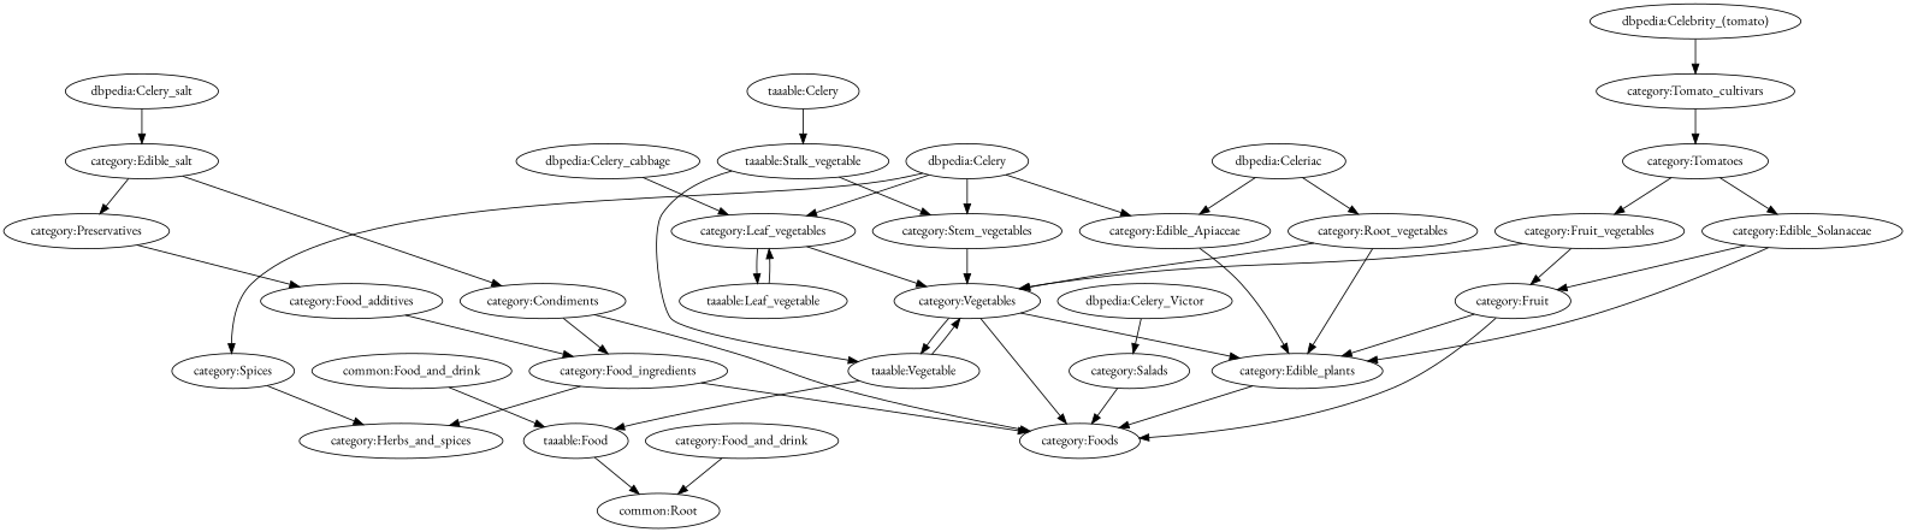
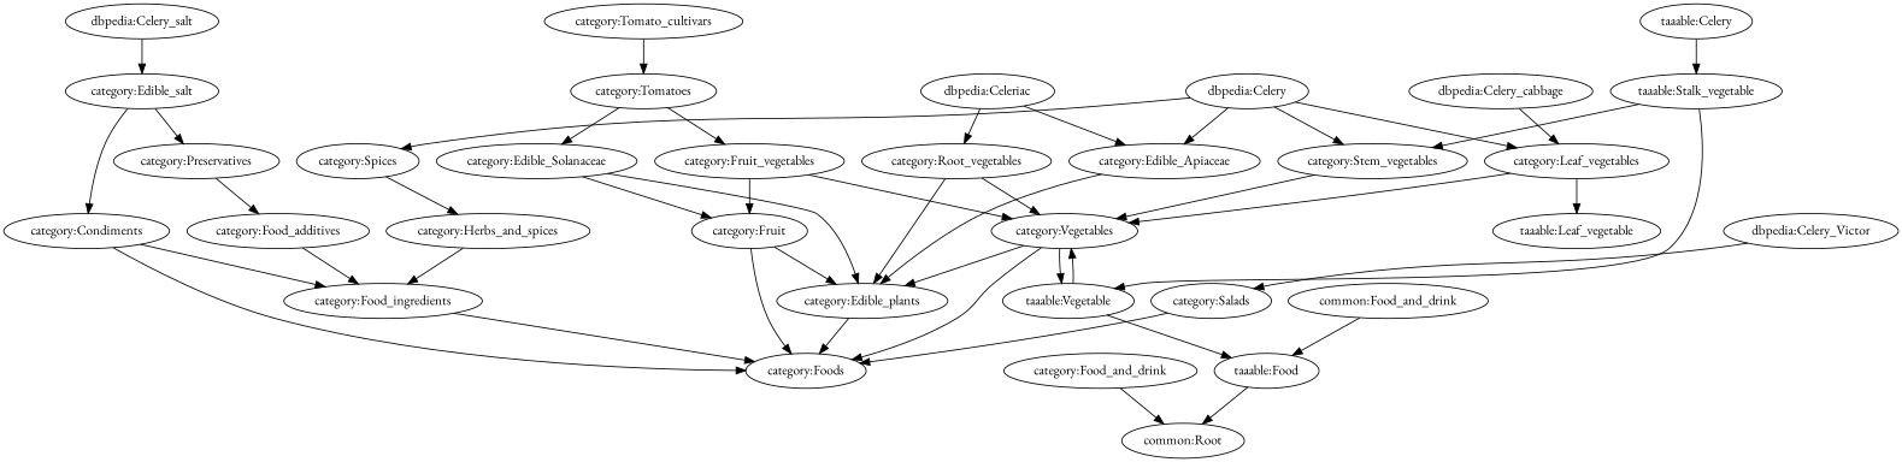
  digraph {
    fontname="EB Garamond"
    node [fontname="EB Garamond"]
    edge [fontname="EB Garamond"]
    "dbpedia:Celeriac"
    "category:Edible_Apiaceae"
    "category:Root_vegetables"
    "category:Edible_plants"
    "category:Vegetables"
    "category:Foods"
    "taaable:Vegetable"
    "category:Edible_salt"
    "category:Preservatives"
    "category:Condiments"
    "category:Food_additives"
    "category:Food_ingredients"
    "category:Tomatoes"
    "category:Edible_Solanaceae"
    "category:Fruit_vegetables"
    "category:Fruit"
    "dbpedia:Celery_Victor"
    "category:Salads"
    "taaable:Food"
    "common:Root"
    "common:Food_and_drink"
    "dbpedia:Celery_cabbage"
    "category:Leaf_vegetables"
    "taaable:Leaf_vegetable"
    "category:Tomato_cultivars"
    "dbpedia:Celery_salt"
    "category:Food_and_drink"
    "dbpedia:Celery"
    "category:Stem_vegetables"
    "category:Spices"
    "category:Herbs_and_spices"
    "taaable:Stalk_vegetable"
-   "dbpedia:Celebrity_(tomato)"
    "taaable:Celery"
    "dbpedia:Celeriac" -> "category:Edible_Apiaceae"
    "dbpedia:Celeriac" -> "category:Root_vegetables"
    "category:Edible_Apiaceae" -> "category:Edible_plants"
    "category:Root_vegetables" -> "category:Edible_plants"
    "category:Root_vegetables" -> "category:Vegetables"
    "category:Edible_plants" -> "category:Foods"
    "category:Vegetables" -> "category:Edible_plants"
    "category:Vegetables" -> "category:Foods"
    "category:Vegetables" -> "taaable:Vegetable"
    "taaable:Vegetable" -> "category:Vegetables"
    "taaable:Vegetable" -> "taaable:Food"
    "category:Edible_salt" -> "category:Preservatives"
    "category:Edible_salt" -> "category:Condiments"
    "category:Preservatives" -> "category:Food_additives"
    "category:Condiments" -> "category:Foods"
    "category:Condiments" -> "category:Food_ingredients"
    "category:Food_additives" -> "category:Food_ingredients"
    "category:Food_ingredients" -> "category:Foods"
    "category:Tomatoes" -> "category:Edible_Solanaceae"
    "category:Tomatoes" -> "category:Fruit_vegetables"
    "category:Edible_Solanaceae" -> "category:Edible_plants"
    "category:Edible_Solanaceae" -> "category:Fruit"
    "category:Fruit_vegetables" -> "category:Vegetables"
    "category:Fruit_vegetables" -> "category:Fruit"
    "category:Fruit" -> "category:Edible_plants"
    "category:Fruit" -> "category:Foods"
    "dbpedia:Celery_Victor" -> "category:Salads"
    "category:Salads" -> "category:Foods"
    "taaable:Food" -> "common:Root"
    "common:Food_and_drink" -> "taaable:Food"
    "dbpedia:Celery_cabbage" -> "category:Leaf_vegetables"
    "category:Leaf_vegetables" -> "category:Vegetables"
    "category:Leaf_vegetables" -> "taaable:Leaf_vegetable"
-   "taaable:Leaf_vegetable" -> "category:Leaf_vegetables"
    "category:Tomato_cultivars" -> "category:Tomatoes"
    "dbpedia:Celery_salt" -> "category:Edible_salt"
    "category:Food_and_drink" -> "common:Root"
    "dbpedia:Celery" -> "category:Edible_Apiaceae"
    "dbpedia:Celery" -> "category:Leaf_vegetables"
    "dbpedia:Celery" -> "category:Stem_vegetables"
    "dbpedia:Celery" -> "category:Spices"
    "category:Stem_vegetables" -> "category:Vegetables"
    "category:Spices" -> "category:Herbs_and_spices"
-   "category:Food_ingredients" -> "category:Herbs_and_spices"
+   "category:Herbs_and_spices" -> "category:Food_ingredients"
    "taaable:Stalk_vegetable" -> "taaable:Vegetable"
    "taaable:Stalk_vegetable" -> "category:Stem_vegetables"
-   "dbpedia:Celebrity_(tomato)" -> "category:Tomato_cultivars"
    "taaable:Celery" -> "taaable:Stalk_vegetable"
  }
